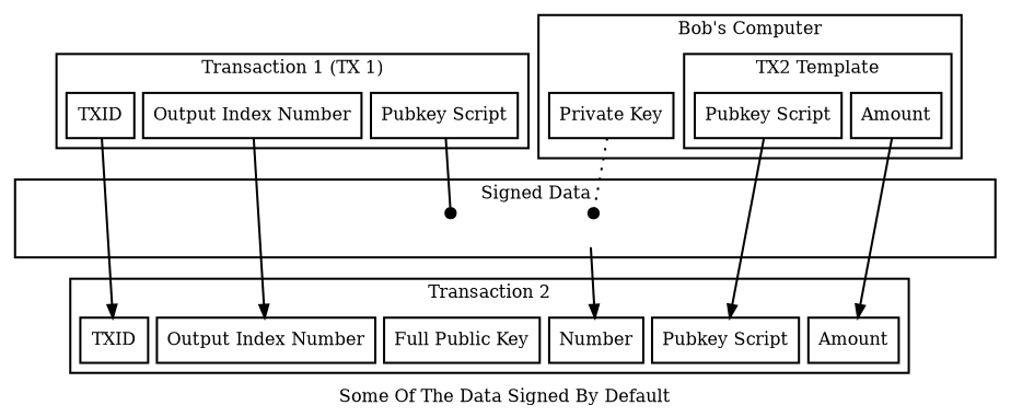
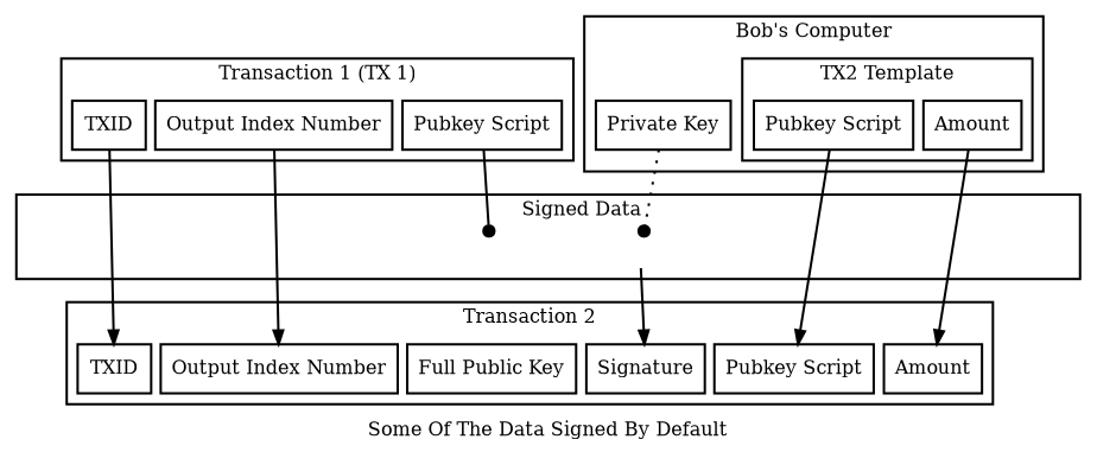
  digraph {
    label="Some Of The Data Signed By Default"
    nodesep=0.1
    penwidth=1.75
    rankdir=TB
    ranksep=-0.1
    splines=false
    node [penwidth=1.75 shape=box]
    edge [minlen=2 penwidth=1.75 style=invis]
    n1 [label=TXID]
    sig_tx1_txid [height=0 style=invis width=0.7]
    n3 [label="Output Index Number"]
    sig_tx1_vout [height=0 style=invis width=2.3]
    n5 [label="Pubkey Script"]
    sig_tx1_script [height=0 style=invis width=1.6]
    sig_tx2t_script [height=0 style=invis width=1.65]
    sig_tx2t_amount [height=0 style=invis width=0.95]
    signature [height=0 style=invis width=1.25]
    n10 [label="Private Key"]
    n11 [label="Pubkey Script"]
    n12 [label=Amount]
    n13 [label=TXID]
    n14 [label="Output Index Number"]
    n15 [label="Pubkey Script"]
    n16 [label="Full Public Key"]
    n17 [label=Amount]
-   n18 [label=Number]
+   n18 [label=Signature]
    subgraph sub_1 {
      n1
      sig_tx1_txid
      n3
      sig_tx1_vout
      n5
      sig_tx1_script
      sig_tx2t_script
      sig_tx2t_amount
      signature
      n10
      n11
      n12
    }
    subgraph cluster_2 {
      label="Transaction 1 (TX 1)"
      n1
      n3
      n5
    }
    subgraph cluster_3 {
      label="           Signed Data"
      sig_tx1_txid
      sig_tx1_vout
      sig_tx1_script
      sig_tx2t_script
      sig_tx2t_amount
      signature
    }
    subgraph cluster_4 {
      label="Transaction 2"
      n13
      n14
      n15
      n16
      n17
      n18
    }
    subgraph cluster_5 {
      label="Bob's Computer"
      n10
      subgraph cluster_6 {
        label="TX2 Template"
        n11
        n12
      }
    }
    n1 -> sig_tx1_txid [arrowhead=dot]
    n1 -> n13 [constraint=false style=""]
    sig_tx1_txid -> n13
    n3 -> sig_tx1_vout [arrowhead=dot]
    n3 -> n14 [constraint=false style=""]
    sig_tx1_vout -> n14
    n5 -> sig_tx1_script [arrowhead=dot style=""]
    sig_tx2t_script -> n15
    sig_tx2t_amount -> n17
    signature -> n18 [style=""]
    n10 -> signature [arrowhead=dot style=dotted]
    n11 -> sig_tx2t_script [arrowhead=dot]
    n11 -> n15 [constraint=false style=""]
    n12 -> sig_tx2t_amount [arrowhead=dot]
    n12 -> n17 [constraint=false style=""]
  }
